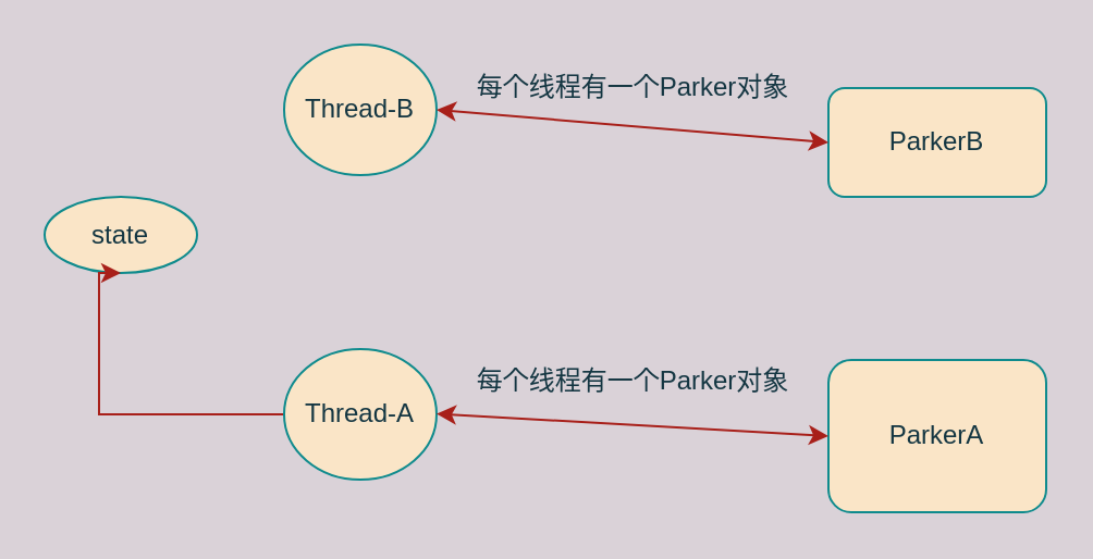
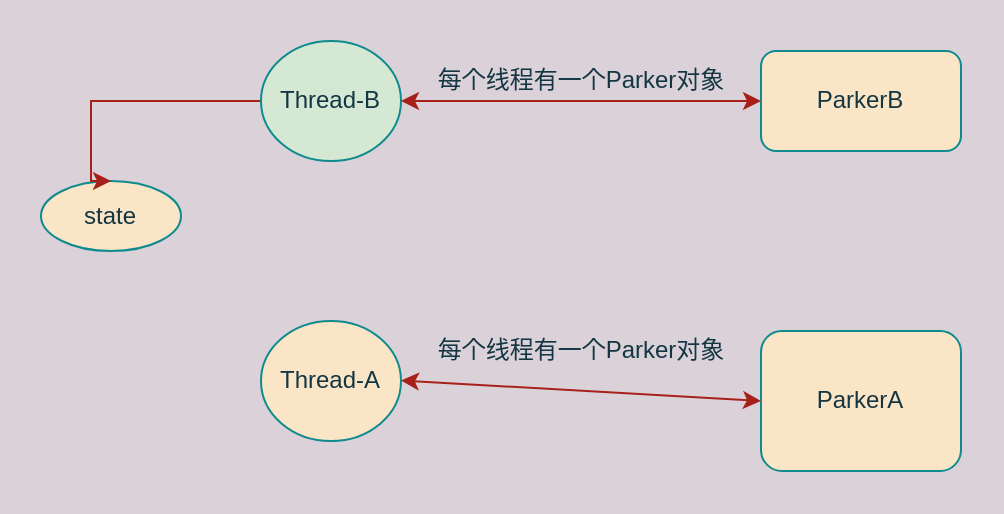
  <mxCell id="0" />
  <mxCell id="1" parent="0" />
  <mxCell id="2" value="state" style="ellipse;whiteSpace=wrap;html=1;aspect=fixed;fillColor=#FAE5C7;strokeColor=#0F8B8D;fontColor=#143642;" vertex="1" parent="1"><mxGeometry x="20" y="90" width="70" height="35" as="geometry" /></mxCell>
- <mxCell id="3" style="edgeStyle=orthogonalEdgeStyle;rounded=0;orthogonalLoop=1;jettySize=auto;html=1;exitX=0.5;exitY=0;exitDx=0;exitDy=0;entryX=0.5;entryY=1;entryDx=0;entryDy=0;labelBackgroundColor=#DAD2D8;strokeColor=#A8201A;fontColor=#143642;" edge="1" parent="1" source="4" target="2"><mxGeometry relative="1" as="geometry"><Array as="points"><mxPoint x="165" y="190" /><mxPoint x="45" y="190" /></Array></mxGeometry></mxCell>
  <mxCell id="4" value="Thread-A" style="ellipse;whiteSpace=wrap;html=1;fillColor=#FAE5C7;strokeColor=#0F8B8D;fontColor=#143642;" vertex="1" parent="1"><mxGeometry x="130" y="160" width="70" height="60" as="geometry" /></mxCell>
- <mxCell id="6" value="Thread-B" style="ellipse;whiteSpace=wrap;html=1;fillColor=#FAE5C7;strokeColor=#0F8B8D;fontColor=#143642;" vertex="1" parent="1"><mxGeometry x="130" y="20" width="70" height="60" as="geometry" /></mxCell>
+ <mxCell id="5" style="edgeStyle=orthogonalEdgeStyle;rounded=0;orthogonalLoop=1;jettySize=auto;html=1;exitX=0.5;exitY=0;exitDx=0;exitDy=0;entryX=0.5;entryY=0;entryDx=0;entryDy=0;labelBackgroundColor=#DAD2D8;strokeColor=#A8201A;fontColor=#143642;" edge="1" parent="1" source="6" target="2"><mxGeometry relative="1" as="geometry"><Array as="points"><mxPoint x="165" y="50" /><mxPoint x="45" y="50" /></Array></mxGeometry></mxCell>
+ <mxCell id="6" value="Thread-B" style="ellipse;whiteSpace=wrap;html=1;fillColor=#d5e8d4;strokeColor=#0F8B8D;fontColor=#143642;" vertex="1" parent="1"><mxGeometry x="130" y="20" width="70" height="60" as="geometry" /></mxCell>
  <mxCell id="7" value="ParkerA" style="rounded=1;whiteSpace=wrap;html=1;sketch=0;fontColor=#143642;strokeColor=#0F8B8D;fillColor=#FAE5C7;" vertex="1" parent="1"><mxGeometry x="380" y="165" width="100" height="70" as="geometry" /></mxCell>
- <mxCell id="8" value="ParkerB" style="rounded=1;whiteSpace=wrap;html=1;sketch=0;fontColor=#143642;strokeColor=#0F8B8D;fillColor=#FAE5C7;" vertex="1" parent="1"><mxGeometry x="380" y="40" width="100" height="50" as="geometry" /></mxCell>
+ <mxCell id="8" value="ParkerB" style="rounded=1;whiteSpace=wrap;html=1;sketch=0;fontColor=#143642;strokeColor=#0F8B8D;fillColor=#FAE5C7;" vertex="1" parent="1"><mxGeometry x="380" y="25" width="100" height="50" as="geometry" /></mxCell>
  <mxCell id="9" value="" style="endArrow=classic;startArrow=classic;html=1;rounded=1;sketch=0;fontColor=#143642;strokeColor=#A8201A;fillColor=#FAE5C7;curved=0;entryX=0;entryY=0.5;entryDx=0;entryDy=0;" edge="1" parent="1" target="8"><mxGeometry width="50" height="50" relative="1" as="geometry"><mxPoint x="200" y="50" as="sourcePoint" /><mxPoint x="250" y="0" as="targetPoint" /></mxGeometry></mxCell>
  <mxCell id="10" value="" style="endArrow=classic;startArrow=classic;html=1;rounded=1;sketch=0;fontColor=#143642;strokeColor=#A8201A;fillColor=#FAE5C7;curved=0;entryX=0;entryY=0.5;entryDx=0;entryDy=0;" edge="1" parent="1" target="7"><mxGeometry width="50" height="50" relative="1" as="geometry"><mxPoint x="200" y="189.73" as="sourcePoint" /><mxPoint x="300" y="189.73" as="targetPoint" /></mxGeometry></mxCell>
  <mxCell id="11" value="每个线程有一个Parker对象" style="text;html=1;align=center;verticalAlign=middle;resizable=0;points=[];autosize=1;strokeColor=none;fillColor=none;fontColor=#143642;" vertex="1" parent="1"><mxGeometry x="210" y="30" width="160" height="20" as="geometry" /></mxCell>
  <mxCell id="12" value="每个线程有一个Parker对象" style="text;html=1;align=center;verticalAlign=middle;resizable=0;points=[];autosize=1;strokeColor=none;fillColor=none;fontColor=#143642;" vertex="1" parent="1"><mxGeometry x="210" y="165" width="160" height="20" as="geometry" /></mxCell>
